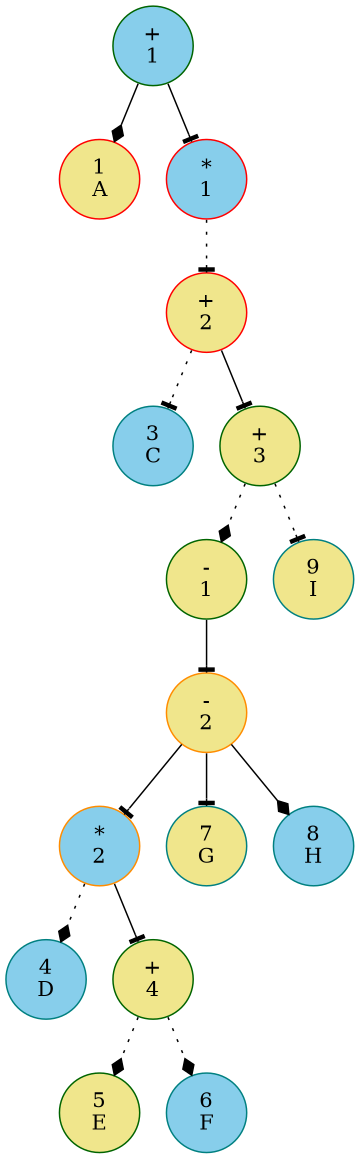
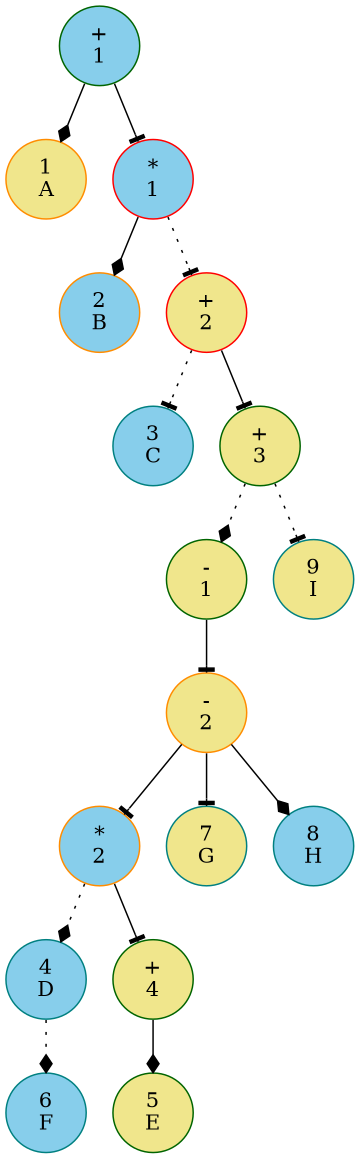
  digraph {
    node [color=teal fillcolor=khaki style=filled]
    edge [arrowhead=tee style=solid]
    "+\n1" [color=darkgreen fillcolor=skyblue]
-   "1\nA" [color=red]
+   "1\nA" [color=darkorange]
    "*\n1" [color=red fillcolor=skyblue]
+   "2\nB" [color=darkorange fillcolor=skyblue]
    "+\n2" [color=red]
    "3\nC" [fillcolor=skyblue]
    "+\n3" [color=darkgreen]
    "-\n1" [color=darkgreen]
    "9\nI"
    "-\n2" [color=darkorange]
    "*\n2" [color=darkorange fillcolor=skyblue]
    "4\nD" [fillcolor=skyblue]
    "+\n4" [color=darkgreen]
    "7\nG"
    "8\nH" [fillcolor=skyblue]
    "5\nE" [color=darkgreen]
    "6\nF" [fillcolor=skyblue]
    "+\n1" -> "1\nA" [arrowhead=diamond]
    "+\n1" -> "*\n1"
+   "*\n1" -> "2\nB" [arrowhead=diamond]
    "*\n1" -> "+\n2" [style=dotted]
    "+\n2" -> "3\nC" [style=dotted]
    "+\n2" -> "+\n3"
    "+\n3" -> "-\n1" [arrowhead=diamond style=dotted]
    "+\n3" -> "9\nI" [style=dotted]
    "-\n1" -> "-\n2"
    "-\n2" -> "*\n2"
    "-\n2" -> "7\nG"
    "-\n2" -> "8\nH" [arrowhead=diamond]
    "*\n2" -> "4\nD" [arrowhead=diamond style=dotted]
    "*\n2" -> "+\n4"
-   "+\n4" -> "5\nE" [arrowhead=diamond style=dotted]
-   "+\n4" -> "6\nF" [arrowhead=diamond style=dotted]
+   "+\n4" -> "5\nE" [arrowhead=diamond]
+   "4\nD" -> "6\nF" [arrowhead=diamond style=dotted]
  }
